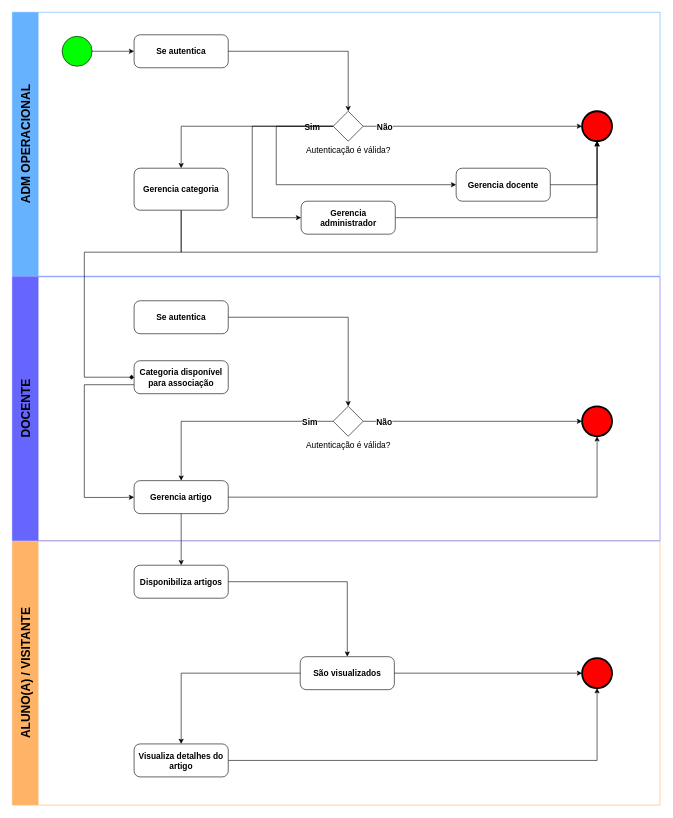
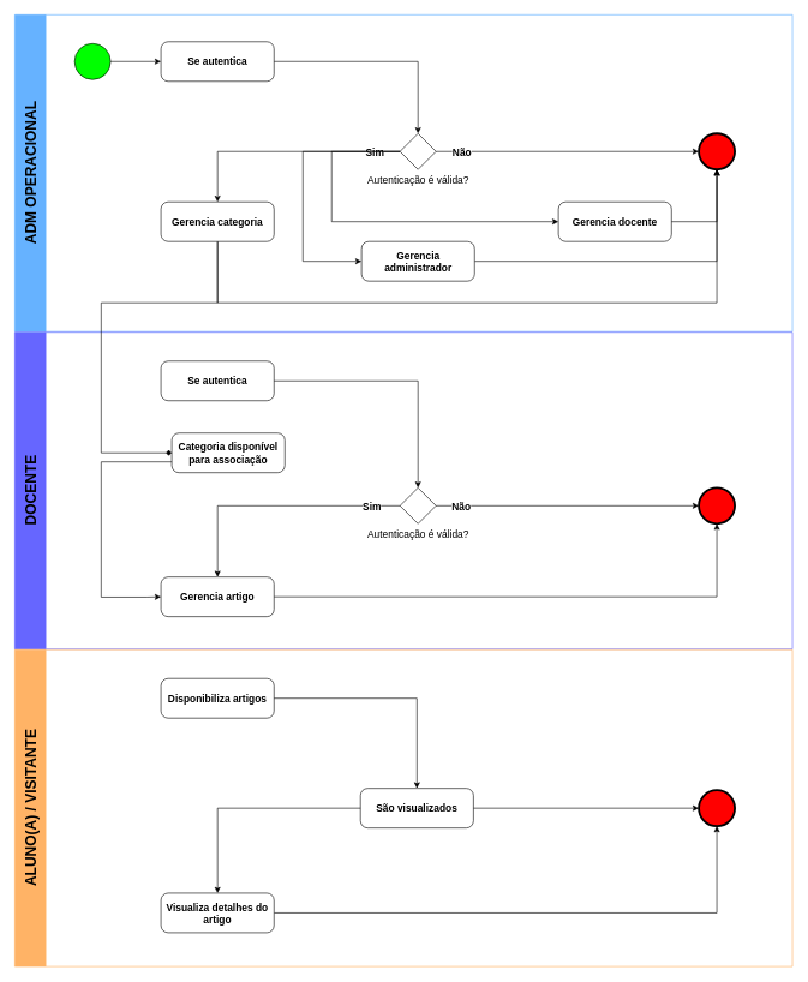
  <mxCell id="0" />
  <mxCell id="1" parent="0" />
  <mxCell id="2" value="&lt;font style=&quot;font-size: 20px;&quot;&gt;ADM OPERACIONAL&lt;br&gt;&lt;/font&gt;" style="swimlane;startSize=43;horizontal=0;html=1;whiteSpace=wrap;fillColor=#66B2FF;strokeColor=#66B2FF;" parent="1" vertex="1"><mxGeometry x="20" y="20" width="1080" height="440" as="geometry" /></mxCell>
  <mxCell id="3" value="" style="points=[[0.145,0.145,0],[0.5,0,0],[0.855,0.145,0],[1,0.5,0],[0.855,0.855,0],[0.5,1,0],[0.145,0.855,0],[0,0.5,0]];shape=mxgraph.bpmn.event;html=1;verticalLabelPosition=bottom;labelBackgroundColor=#ffffff;verticalAlign=top;align=center;perimeter=ellipsePerimeter;outlineConnect=0;aspect=fixed;outline=standard;symbol=general;fillColor=#00FF00;" parent="2" vertex="1"><mxGeometry x="83" y="40" width="50" height="50" as="geometry" /></mxCell>
  <mxCell id="4" style="edgeStyle=orthogonalEdgeStyle;rounded=0;orthogonalLoop=1;jettySize=auto;html=1;entryX=0;entryY=0.5;entryDx=0;entryDy=0;entryPerimeter=0;" parent="2" source="3" target="5" edge="1"><mxGeometry relative="1" as="geometry"><mxPoint x="313" y="207.5" as="targetPoint" /></mxGeometry></mxCell>
  <mxCell id="5" value="&lt;div&gt;&lt;font style=&quot;font-size: 14px;&quot;&gt;Se autentica&lt;br&gt;&lt;/font&gt;&lt;/div&gt;" style="points=[[0.25,0,0],[0.5,0,0],[0.75,0,0],[1,0.25,0],[1,0.5,0],[1,0.75,0],[0.75,1,0],[0.5,1,0],[0.25,1,0],[0,0.75,0],[0,0.5,0],[0,0.25,0]];shape=mxgraph.bpmn.task;whiteSpace=wrap;rectStyle=rounded;size=10;html=1;container=1;expand=0;collapsible=0;taskMarker=abstract;fontStyle=1" parent="2" vertex="1"><mxGeometry x="203" y="37.5" width="157" height="55" as="geometry" /></mxCell>
  <mxCell id="6" style="edgeStyle=orthogonalEdgeStyle;rounded=0;orthogonalLoop=1;jettySize=auto;html=1;entryX=0;entryY=0.5;entryDx=0;entryDy=0;entryPerimeter=0;" parent="2" source="10" target="12" edge="1"><mxGeometry relative="1" as="geometry"><mxPoint x="923" y="257.5" as="targetPoint" /></mxGeometry></mxCell>
  <mxCell id="7" value="&lt;font style=&quot;font-size: 14px;&quot;&gt;Não&lt;/font&gt;" style="edgeLabel;html=1;align=center;verticalAlign=middle;resizable=0;points=[];fontStyle=1" parent="6" vertex="1" connectable="0"><mxGeometry x="-0.937" y="1" relative="1" as="geometry"><mxPoint x="24" y="1" as="offset" /></mxGeometry></mxCell>
  <mxCell id="8" style="edgeStyle=orthogonalEdgeStyle;rounded=0;orthogonalLoop=1;jettySize=auto;html=1;entryX=0.5;entryY=0;entryDx=0;entryDy=0;entryPerimeter=0;" parent="2" source="10" target="14" edge="1"><mxGeometry relative="1" as="geometry"><mxPoint x="343" y="420" as="targetPoint" /></mxGeometry></mxCell>
  <mxCell id="9" value="&lt;b&gt;&lt;font style=&quot;font-size: 14px;&quot;&gt;Sim&lt;/font&gt;&lt;/b&gt;" style="edgeLabel;html=1;align=center;verticalAlign=middle;resizable=0;points=[];" parent="8" vertex="1" connectable="0"><mxGeometry x="-0.745" y="2" relative="1" as="geometry"><mxPoint x="5" y="-2" as="offset" /></mxGeometry></mxCell>
  <mxCell id="10" value="Autenticação é válida?" style="points=[[0.25,0.25,0],[0.5,0,0],[0.75,0.25,0],[1,0.5,0],[0.75,0.75,0],[0.5,1,0],[0.25,0.75,0],[0,0.5,0]];shape=mxgraph.bpmn.gateway2;html=1;verticalLabelPosition=bottom;labelBackgroundColor=#ffffff;verticalAlign=top;align=center;perimeter=rhombusPerimeter;outlineConnect=0;outline=none;symbol=none;fontSize=14;fontStyle=0" parent="2" vertex="1"><mxGeometry x="535" y="165" width="50" height="50" as="geometry" /></mxCell>
  <mxCell id="11" style="edgeStyle=orthogonalEdgeStyle;rounded=0;orthogonalLoop=1;jettySize=auto;html=1;entryX=0.5;entryY=0;entryDx=0;entryDy=0;entryPerimeter=0;" parent="2" source="5" target="10" edge="1"><mxGeometry relative="1" as="geometry" /></mxCell>
  <mxCell id="12" value="" style="points=[[0.145,0.145,0],[0.5,0,0],[0.855,0.145,0],[1,0.5,0],[0.855,0.855,0],[0.5,1,0],[0.145,0.855,0],[0,0.5,0]];shape=mxgraph.bpmn.event;html=1;verticalLabelPosition=bottom;labelBackgroundColor=#ffffff;verticalAlign=top;align=center;perimeter=ellipsePerimeter;outlineConnect=0;aspect=fixed;outline=end;symbol=terminate2;fillColor=#FF0000;" parent="2" vertex="1"><mxGeometry x="950" y="165" width="50" height="50" as="geometry" /></mxCell>
  <mxCell id="13" style="edgeStyle=orthogonalEdgeStyle;rounded=0;orthogonalLoop=1;jettySize=auto;html=1;" edge="1" parent="2" source="14" target="12"><mxGeometry relative="1" as="geometry"><Array as="points"><mxPoint x="282" y="400" /><mxPoint x="975" y="400" /></Array></mxGeometry></mxCell>
- <mxCell id="14" value="&lt;font style=&quot;font-size: 14px;&quot;&gt;Gerencia categoria&lt;/font&gt;" style="points=[[0.25,0,0],[0.5,0,0],[0.75,0,0],[1,0.25,0],[1,0.5,0],[1,0.75,0],[0.75,1,0],[0.5,1,0],[0.25,1,0],[0,0.75,0],[0,0.5,0],[0,0.25,0]];shape=mxgraph.bpmn.task;whiteSpace=wrap;rectStyle=rounded;size=10;html=1;container=1;expand=0;collapsible=0;taskMarker=abstract;fontStyle=1" parent="2" vertex="1"><mxGeometry x="203" y="260" width="157" height="70" as="geometry" /></mxCell>
+ <mxCell id="14" value="&lt;font style=&quot;font-size: 14px;&quot;&gt;Gerencia categoria&lt;/font&gt;" style="points=[[0.25,0,0],[0.5,0,0],[0.75,0,0],[1,0.25,0],[1,0.5,0],[1,0.75,0],[0.75,1,0],[0.5,1,0],[0.25,1,0],[0,0.75,0],[0,0.5,0],[0,0.25,0]];shape=mxgraph.bpmn.task;whiteSpace=wrap;rectStyle=rounded;size=10;html=1;container=1;expand=0;collapsible=0;taskMarker=abstract;fontStyle=1" parent="2" vertex="1"><mxGeometry x="203" y="260" width="157" height="55" as="geometry" /></mxCell>
  <mxCell id="15" style="edgeStyle=orthogonalEdgeStyle;rounded=0;orthogonalLoop=1;jettySize=auto;html=1;" edge="1" parent="2" source="16" target="12"><mxGeometry relative="1" as="geometry" /></mxCell>
  <mxCell id="16" value="&lt;font style=&quot;font-size: 14px;&quot;&gt;Gerencia administrador&lt;/font&gt;" style="points=[[0.25,0,0],[0.5,0,0],[0.75,0,0],[1,0.25,0],[1,0.5,0],[1,0.75,0],[0.75,1,0],[0.5,1,0],[0.25,1,0],[0,0.75,0],[0,0.5,0],[0,0.25,0]];shape=mxgraph.bpmn.task;whiteSpace=wrap;rectStyle=rounded;size=10;html=1;container=1;expand=0;collapsible=0;taskMarker=abstract;fontStyle=1" vertex="1" parent="2"><mxGeometry x="481.5" y="315" width="157" height="55" as="geometry" /></mxCell>
- <mxCell id="17" value="&lt;font style=&quot;font-size: 14px;&quot;&gt;Gerencia docente&lt;/font&gt;" style="points=[[0.25,0,0],[0.5,0,0],[0.75,0,0],[1,0.25,0],[1,0.5,0],[1,0.75,0],[0.75,1,0],[0.5,1,0],[0.25,1,0],[0,0.75,0],[0,0.5,0],[0,0.25,0]];shape=mxgraph.bpmn.task;whiteSpace=wrap;rectStyle=rounded;size=10;html=1;container=1;expand=0;collapsible=0;taskMarker=abstract;fontStyle=1" vertex="1" parent="2"><mxGeometry x="740" y="260" width="157" height="55" as="geometry" /></mxCell>
+ <mxCell id="17" value="&lt;font style=&quot;font-size: 14px;&quot;&gt;Gerencia docente&lt;/font&gt;" style="points=[[0.25,0,0],[0.5,0,0],[0.75,0,0],[1,0.25,0],[1,0.5,0],[1,0.75,0],[0.75,1,0],[0.5,1,0],[0.25,1,0],[0,0.75,0],[0,0.5,0],[0,0.25,0]];shape=mxgraph.bpmn.task;whiteSpace=wrap;rectStyle=rounded;size=10;html=1;container=1;expand=0;collapsible=0;taskMarker=abstract;fontStyle=1" vertex="1" parent="2"><mxGeometry x="755" y="260" width="157" height="55" as="geometry" /></mxCell>
  <mxCell id="18" style="edgeStyle=orthogonalEdgeStyle;rounded=0;orthogonalLoop=1;jettySize=auto;html=1;entryX=0;entryY=0.5;entryDx=0;entryDy=0;entryPerimeter=0;" edge="1" parent="2" source="10" target="16"><mxGeometry relative="1" as="geometry"><Array as="points"><mxPoint x="400" y="190" /><mxPoint x="400" y="343" /></Array></mxGeometry></mxCell>
  <mxCell id="19" style="edgeStyle=orthogonalEdgeStyle;rounded=0;orthogonalLoop=1;jettySize=auto;html=1;entryX=0.5;entryY=1;entryDx=0;entryDy=0;entryPerimeter=0;" edge="1" parent="2" source="17" target="12"><mxGeometry relative="1" as="geometry" /></mxCell>
  <mxCell id="20" style="edgeStyle=orthogonalEdgeStyle;rounded=0;orthogonalLoop=1;jettySize=auto;html=1;entryX=0;entryY=0.5;entryDx=0;entryDy=0;entryPerimeter=0;" edge="1" parent="2" source="10" target="17"><mxGeometry relative="1" as="geometry"><Array as="points"><mxPoint x="440" y="190" /><mxPoint x="440" y="288" /></Array></mxGeometry></mxCell>
  <mxCell id="21" value="&lt;font style=&quot;font-size: 20px;&quot;&gt;DOCENTE&lt;br&gt;&lt;/font&gt;" style="swimlane;startSize=43;horizontal=0;html=1;whiteSpace=wrap;fillColor=#6666FF;strokeColor=#6666FF;" parent="1" vertex="1"><mxGeometry x="20" y="461" width="1080" height="440" as="geometry" /></mxCell>
  <mxCell id="22" value="" style="points=[[0.145,0.145,0],[0.5,0,0],[0.855,0.145,0],[1,0.5,0],[0.855,0.855,0],[0.5,1,0],[0.145,0.855,0],[0,0.5,0]];shape=mxgraph.bpmn.event;html=1;verticalLabelPosition=bottom;labelBackgroundColor=#ffffff;verticalAlign=top;align=center;perimeter=ellipsePerimeter;outlineConnect=0;aspect=fixed;outline=end;symbol=terminate2;fillColor=#FF0000;" parent="21" vertex="1"><mxGeometry x="950" y="216" width="50" height="50" as="geometry" /></mxCell>
  <mxCell id="23" value="&lt;font style=&quot;font-size: 14px;&quot;&gt;Gerencia artigo&lt;/font&gt;" style="points=[[0.25,0,0],[0.5,0,0],[0.75,0,0],[1,0.25,0],[1,0.5,0],[1,0.75,0],[0.75,1,0],[0.5,1,0],[0.25,1,0],[0,0.75,0],[0,0.5,0],[0,0.25,0]];shape=mxgraph.bpmn.task;whiteSpace=wrap;rectStyle=rounded;size=10;html=1;container=1;expand=0;collapsible=0;taskMarker=abstract;fontStyle=1" parent="21" vertex="1"><mxGeometry x="203" y="340" width="157" height="55" as="geometry" /></mxCell>
  <mxCell id="24" style="edgeStyle=orthogonalEdgeStyle;rounded=0;orthogonalLoop=1;jettySize=auto;html=1;" parent="21" source="26" target="22" edge="1"><mxGeometry relative="1" as="geometry" /></mxCell>
  <mxCell id="25" value="&lt;b&gt;&lt;font style=&quot;font-size: 14px;&quot;&gt;Não&lt;/font&gt;&lt;/b&gt;" style="edgeLabel;html=1;align=center;verticalAlign=middle;resizable=0;points=[];" vertex="1" connectable="0" parent="24"><mxGeometry x="-0.816" relative="1" as="geometry"><mxPoint as="offset" /></mxGeometry></mxCell>
  <mxCell id="26" value="Autenticação é válida?" style="points=[[0.25,0.25,0],[0.5,0,0],[0.75,0.25,0],[1,0.5,0],[0.75,0.75,0],[0.5,1,0],[0.25,0.75,0],[0,0.5,0]];shape=mxgraph.bpmn.gateway2;html=1;verticalLabelPosition=bottom;labelBackgroundColor=#ffffff;verticalAlign=top;align=center;perimeter=rhombusPerimeter;outlineConnect=0;outline=none;symbol=none;fontSize=14;fontStyle=0" parent="21" vertex="1"><mxGeometry x="535" y="216" width="50" height="50" as="geometry" /></mxCell>
  <mxCell id="27" value="&lt;div&gt;&lt;font style=&quot;font-size: 14px;&quot;&gt;Se autentica&lt;br&gt;&lt;/font&gt;&lt;/div&gt;" style="points=[[0.25,0,0],[0.5,0,0],[0.75,0,0],[1,0.25,0],[1,0.5,0],[1,0.75,0],[0.75,1,0],[0.5,1,0],[0.25,1,0],[0,0.75,0],[0,0.5,0],[0,0.25,0]];shape=mxgraph.bpmn.task;whiteSpace=wrap;rectStyle=rounded;size=10;html=1;container=1;expand=0;collapsible=0;taskMarker=abstract;fontStyle=1" parent="21" vertex="1"><mxGeometry x="203" y="40" width="157" height="55" as="geometry" /></mxCell>
  <mxCell id="28" style="edgeStyle=orthogonalEdgeStyle;rounded=0;orthogonalLoop=1;jettySize=auto;html=1;entryX=0.5;entryY=0;entryDx=0;entryDy=0;entryPerimeter=0;" parent="21" source="27" target="26" edge="1"><mxGeometry relative="1" as="geometry" /></mxCell>
  <mxCell id="29" style="edgeStyle=orthogonalEdgeStyle;rounded=0;orthogonalLoop=1;jettySize=auto;html=1;entryX=0.5;entryY=0;entryDx=0;entryDy=0;entryPerimeter=0;" parent="21" source="26" target="23" edge="1"><mxGeometry relative="1" as="geometry" /></mxCell>
  <mxCell id="30" value="&lt;font style=&quot;font-size: 14px;&quot;&gt;&lt;b&gt;Sim&lt;/b&gt;&lt;/font&gt;" style="edgeLabel;html=1;align=center;verticalAlign=middle;resizable=0;points=[];" parent="29" vertex="1" connectable="0"><mxGeometry x="-0.696" relative="1" as="geometry"><mxPoint x="14" as="offset" /></mxGeometry></mxCell>
  <mxCell id="31" style="edgeStyle=orthogonalEdgeStyle;rounded=0;orthogonalLoop=1;jettySize=auto;html=1;entryX=0.5;entryY=1;entryDx=0;entryDy=0;entryPerimeter=0;" parent="21" source="23" target="22" edge="1"><mxGeometry relative="1" as="geometry" /></mxCell>
- <mxCell id="32" value="&lt;div&gt;&lt;font style=&quot;font-size: 14px;&quot;&gt;Categoria disponível para associação&lt;br&gt;&lt;/font&gt;&lt;/div&gt;" style="points=[[0.25,0,0],[0.5,0,0],[0.75,0,0],[1,0.25,0],[1,0.5,0],[1,0.75,0],[0.75,1,0],[0.5,1,0],[0.25,1,0],[0,0.75,0],[0,0.5,0],[0,0.25,0]];shape=mxgraph.bpmn.task;whiteSpace=wrap;rectStyle=rounded;size=10;html=1;container=1;expand=0;collapsible=0;taskMarker=abstract;fontStyle=1" vertex="1" parent="21"><mxGeometry x="203" y="140" width="157" height="55" as="geometry" /></mxCell>
+ <mxCell id="32" value="&lt;div&gt;&lt;font style=&quot;font-size: 14px;&quot;&gt;Categoria disponível para associação&lt;br&gt;&lt;/font&gt;&lt;/div&gt;" style="points=[[0.25,0,0],[0.5,0,0],[0.75,0,0],[1,0.25,0],[1,0.5,0],[1,0.75,0],[0.75,1,0],[0.5,1,0],[0.25,1,0],[0,0.75,0],[0,0.5,0],[0,0.25,0]];shape=mxgraph.bpmn.task;whiteSpace=wrap;rectStyle=rounded;size=10;html=1;container=1;expand=0;collapsible=0;taskMarker=abstract;fontStyle=1" vertex="1" parent="21"><mxGeometry x="218" y="140" width="157" height="55" as="geometry" /></mxCell>
  <mxCell id="33" style="edgeStyle=orthogonalEdgeStyle;rounded=0;orthogonalLoop=1;jettySize=auto;html=1;entryX=0;entryY=0.5;entryDx=0;entryDy=0;entryPerimeter=0;" edge="1" parent="21" source="32" target="23"><mxGeometry relative="1" as="geometry"><Array as="points"><mxPoint x="120" y="180" /><mxPoint x="120" y="368" /><mxPoint x="183" y="368" /></Array></mxGeometry></mxCell>
  <mxCell id="34" value="&lt;font style=&quot;font-size: 20px;&quot;&gt;ALUNO(A) / VISITANTE&lt;br&gt;&lt;/font&gt;" style="swimlane;startSize=43;horizontal=0;html=1;whiteSpace=wrap;fillColor=#FFB366;strokeColor=#FFB366;" parent="1" vertex="1"><mxGeometry x="20" y="902" width="1080" height="440" as="geometry" /></mxCell>
  <mxCell id="35" style="edgeStyle=orthogonalEdgeStyle;rounded=0;orthogonalLoop=1;jettySize=auto;html=1;" edge="1" parent="34" source="36" target="41"><mxGeometry relative="1" as="geometry" /></mxCell>
  <mxCell id="36" value="Visualiza detalhes do artigo" style="points=[[0.25,0,0],[0.5,0,0],[0.75,0,0],[1,0.25,0],[1,0.5,0],[1,0.75,0],[0.75,1,0],[0.5,1,0],[0.25,1,0],[0,0.75,0],[0,0.5,0],[0,0.25,0]];shape=mxgraph.bpmn.task;whiteSpace=wrap;rectStyle=rounded;size=10;html=1;container=1;expand=0;collapsible=0;taskMarker=abstract;fontStyle=1;fontSize=14;" parent="34" vertex="1"><mxGeometry x="203" y="338" width="157" height="55" as="geometry" /></mxCell>
  <mxCell id="37" value="São visualizados" style="points=[[0.25,0,0],[0.5,0,0],[0.75,0,0],[1,0.25,0],[1,0.5,0],[1,0.75,0],[0.75,1,0],[0.5,1,0],[0.25,1,0],[0,0.75,0],[0,0.5,0],[0,0.25,0]];shape=mxgraph.bpmn.task;whiteSpace=wrap;rectStyle=rounded;size=10;html=1;container=1;expand=0;collapsible=0;taskMarker=abstract;fontStyle=1;fontSize=14;" vertex="1" parent="34"><mxGeometry x="480" y="192.5" width="157" height="55" as="geometry" /></mxCell>
  <mxCell id="38" style="edgeStyle=orthogonalEdgeStyle;rounded=0;orthogonalLoop=1;jettySize=auto;html=1;entryX=0.5;entryY=0;entryDx=0;entryDy=0;entryPerimeter=0;" edge="1" parent="34" source="37" target="36"><mxGeometry relative="1" as="geometry" /></mxCell>
  <mxCell id="39" value="&lt;font style=&quot;font-size: 14px;&quot;&gt;Disponibiliza artigos&lt;br&gt;&lt;/font&gt;" style="points=[[0.25,0,0],[0.5,0,0],[0.75,0,0],[1,0.25,0],[1,0.5,0],[1,0.75,0],[0.75,1,0],[0.5,1,0],[0.25,1,0],[0,0.75,0],[0,0.5,0],[0,0.25,0]];shape=mxgraph.bpmn.task;whiteSpace=wrap;rectStyle=rounded;size=10;html=1;container=1;expand=0;collapsible=0;taskMarker=abstract;fontStyle=1" vertex="1" parent="34"><mxGeometry x="203" y="40" width="157" height="55" as="geometry" /></mxCell>
  <mxCell id="40" style="edgeStyle=orthogonalEdgeStyle;rounded=0;orthogonalLoop=1;jettySize=auto;html=1;entryX=0.5;entryY=0;entryDx=0;entryDy=0;entryPerimeter=0;" edge="1" parent="34" source="39" target="37"><mxGeometry relative="1" as="geometry" /></mxCell>
  <mxCell id="41" value="" style="points=[[0.145,0.145,0],[0.5,0,0],[0.855,0.145,0],[1,0.5,0],[0.855,0.855,0],[0.5,1,0],[0.145,0.855,0],[0,0.5,0]];shape=mxgraph.bpmn.event;html=1;verticalLabelPosition=bottom;labelBackgroundColor=#ffffff;verticalAlign=top;align=center;perimeter=ellipsePerimeter;outlineConnect=0;aspect=fixed;outline=end;symbol=terminate2;fillColor=#FF0000;" vertex="1" parent="34"><mxGeometry x="950" y="195" width="50" height="50" as="geometry" /></mxCell>
  <mxCell id="42" style="edgeStyle=orthogonalEdgeStyle;rounded=0;orthogonalLoop=1;jettySize=auto;html=1;entryX=0;entryY=0.5;entryDx=0;entryDy=0;entryPerimeter=0;" edge="1" parent="34" source="37" target="41"><mxGeometry relative="1" as="geometry" /></mxCell>
- <mxCell id="43" style="edgeStyle=orthogonalEdgeStyle;rounded=0;orthogonalLoop=1;jettySize=auto;html=1;entryX=0.5;entryY=0;entryDx=0;entryDy=0;entryPerimeter=0;" edge="1" parent="1" source="23" target="39"><mxGeometry relative="1" as="geometry" /></mxCell>
  <mxCell id="44" style="edgeStyle=orthogonalEdgeStyle;rounded=0;orthogonalLoop=1;jettySize=auto;html=1;entryX=0;entryY=0.5;entryDx=0;entryDy=0;entryPerimeter=0;endArrow=diamond;" edge="1" parent="1" source="14" target="32"><mxGeometry relative="1" as="geometry"><Array as="points"><mxPoint x="302" y="420" /><mxPoint x="140" y="420" /><mxPoint x="140" y="628" /></Array></mxGeometry></mxCell>
